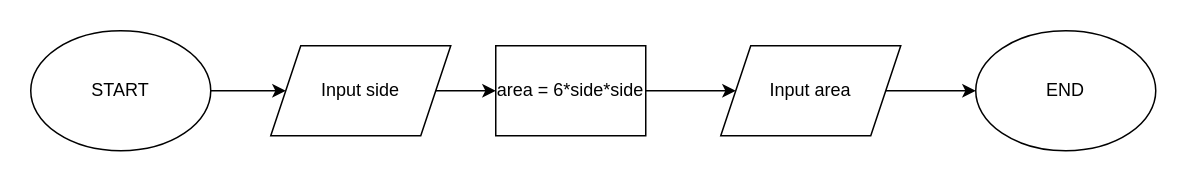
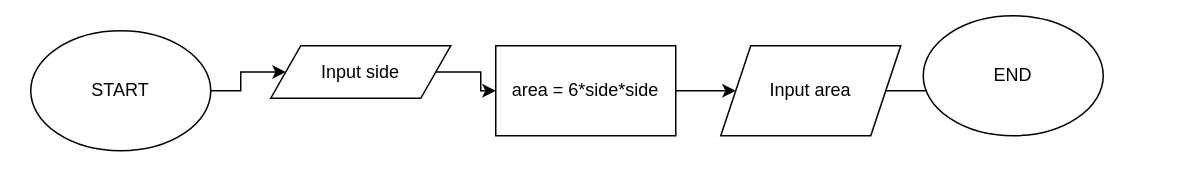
  <mxCell id="0" />
  <mxCell id="1" parent="0" />
  <mxCell id="2" style="edgeStyle=orthogonalEdgeStyle;rounded=0;orthogonalLoop=1;jettySize=auto;html=1;" edge="1" parent="1" source="3" target="5"><mxGeometry relative="1" as="geometry" /></mxCell>
  <mxCell id="3" value="START" style="ellipse;whiteSpace=wrap;html=1;" vertex="1" parent="1"><mxGeometry x="20" y="20" width="120" height="80" as="geometry" /></mxCell>
  <mxCell id="4" style="edgeStyle=orthogonalEdgeStyle;rounded=0;orthogonalLoop=1;jettySize=auto;html=1;entryX=0;entryY=0.5;entryDx=0;entryDy=0;" edge="1" parent="1" source="5" target="7"><mxGeometry relative="1" as="geometry" /></mxCell>
- <mxCell id="5" value="Input side" style="shape=parallelogram;perimeter=parallelogramPerimeter;whiteSpace=wrap;html=1;fixedSize=1;" vertex="1" parent="1"><mxGeometry x="180" y="30" width="120" height="60" as="geometry" /></mxCell>
+ <mxCell id="5" value="Input side" style="shape=parallelogram;perimeter=parallelogramPerimeter;whiteSpace=wrap;html=1;fixedSize=1;" vertex="1" parent="1"><mxGeometry x="180" y="30" width="120" height="35" as="geometry" /></mxCell>
  <mxCell id="6" style="edgeStyle=orthogonalEdgeStyle;rounded=0;orthogonalLoop=1;jettySize=auto;html=1;" edge="1" parent="1" source="7" target="9"><mxGeometry relative="1" as="geometry" /></mxCell>
- <mxCell id="7" value="area = 6*side*side" style="rounded=0;whiteSpace=wrap;html=1;" vertex="1" parent="1"><mxGeometry x="330" y="30" width="100" height="60" as="geometry" /></mxCell>
+ <mxCell id="7" value="area = 6*side*side" style="rounded=0;whiteSpace=wrap;html=1;" vertex="1" parent="1"><mxGeometry x="330" y="30" width="120" height="60" as="geometry" /></mxCell>
  <mxCell id="8" style="edgeStyle=orthogonalEdgeStyle;rounded=0;orthogonalLoop=1;jettySize=auto;html=1;entryX=0;entryY=0.5;entryDx=0;entryDy=0;" edge="1" parent="1" source="9" target="10"><mxGeometry relative="1" as="geometry" /></mxCell>
  <mxCell id="9" value="Input area" style="shape=parallelogram;perimeter=parallelogramPerimeter;whiteSpace=wrap;html=1;fixedSize=1;" vertex="1" parent="1"><mxGeometry x="480" y="30" width="120" height="60" as="geometry" /></mxCell>
- <mxCell id="10" value="END" style="ellipse;whiteSpace=wrap;html=1;" vertex="1" parent="1"><mxGeometry x="650" y="20" width="120" height="80" as="geometry" /></mxCell>
+ <mxCell id="10" value="END" style="ellipse;whiteSpace=wrap;html=1;" vertex="1" parent="1"><mxGeometry x="615" y="10" width="120" height="80" as="geometry" /></mxCell>
